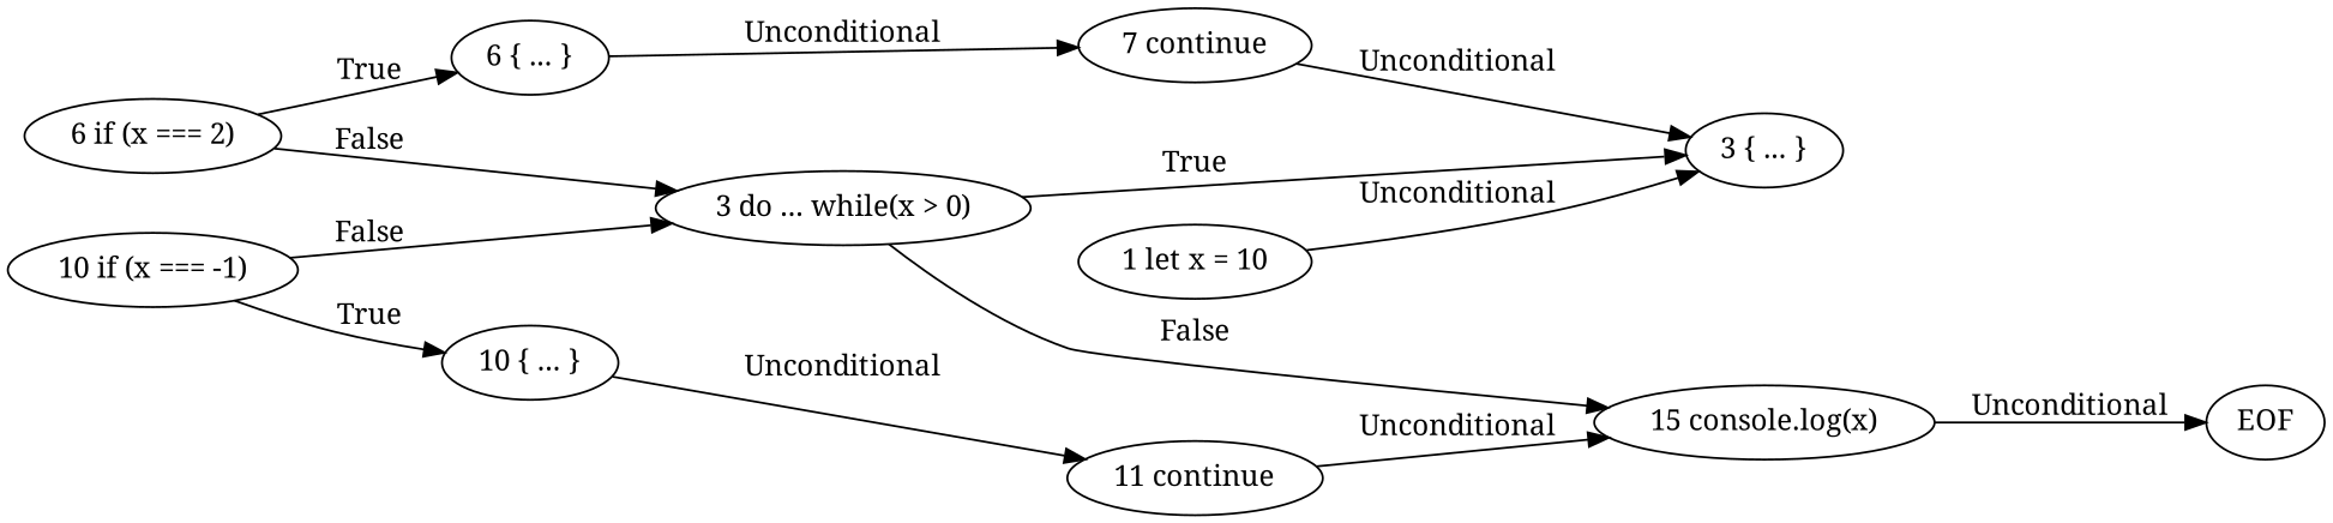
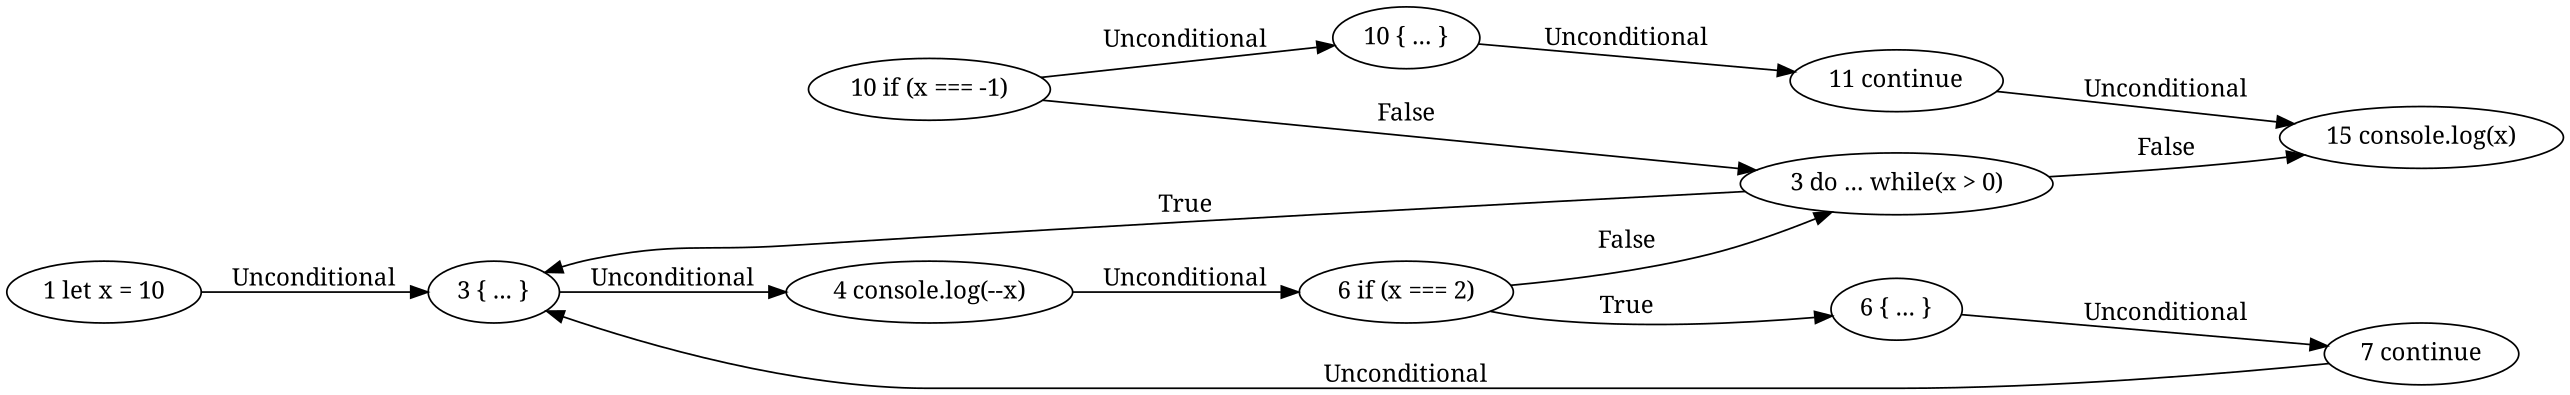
  digraph {
    fontname="Noto Serif"
    rankdir=LR
    node [fontname="Noto Serif"]
    edge [fontname="Noto Serif"]
    n1 [label="1 let x = 10"]
    n2 [label="3 { ... }"]
+   n3 [label="4 console.log(--x)"]
    n4 [label="3 do ... while(x > 0)"]
    n5 [label="15 console.log(x)"]
-   n6 [label=EOF]
    n7 [label="6 if (x === 2)"]
    n8 [label="6 { ... }"]
    n9 [label="7 continue"]
    n10 [label="10 if (x === -1)"]
    n11 [label="10 { ... }"]
    n12 [label="11 continue"]
    n1 -> n2 [label=Unconditional]
+   n2 -> n3 [label=Unconditional]
+   n3 -> n7 [label=Unconditional]
    n4 -> n2 [label=True]
    n4 -> n5 [label=False]
-   n5 -> n6 [label=Unconditional]
    n7 -> n4 [label=False]
    n7 -> n8 [label=True]
    n8 -> n9 [label=Unconditional]
    n9 -> n2 [label=Unconditional]
    n10 -> n4 [label=False]
-   n10 -> n11 [label=True]
+   n10 -> n11 [label=Unconditional]
    n11 -> n12 [label=Unconditional]
    n12 -> n5 [label=Unconditional]
  }
